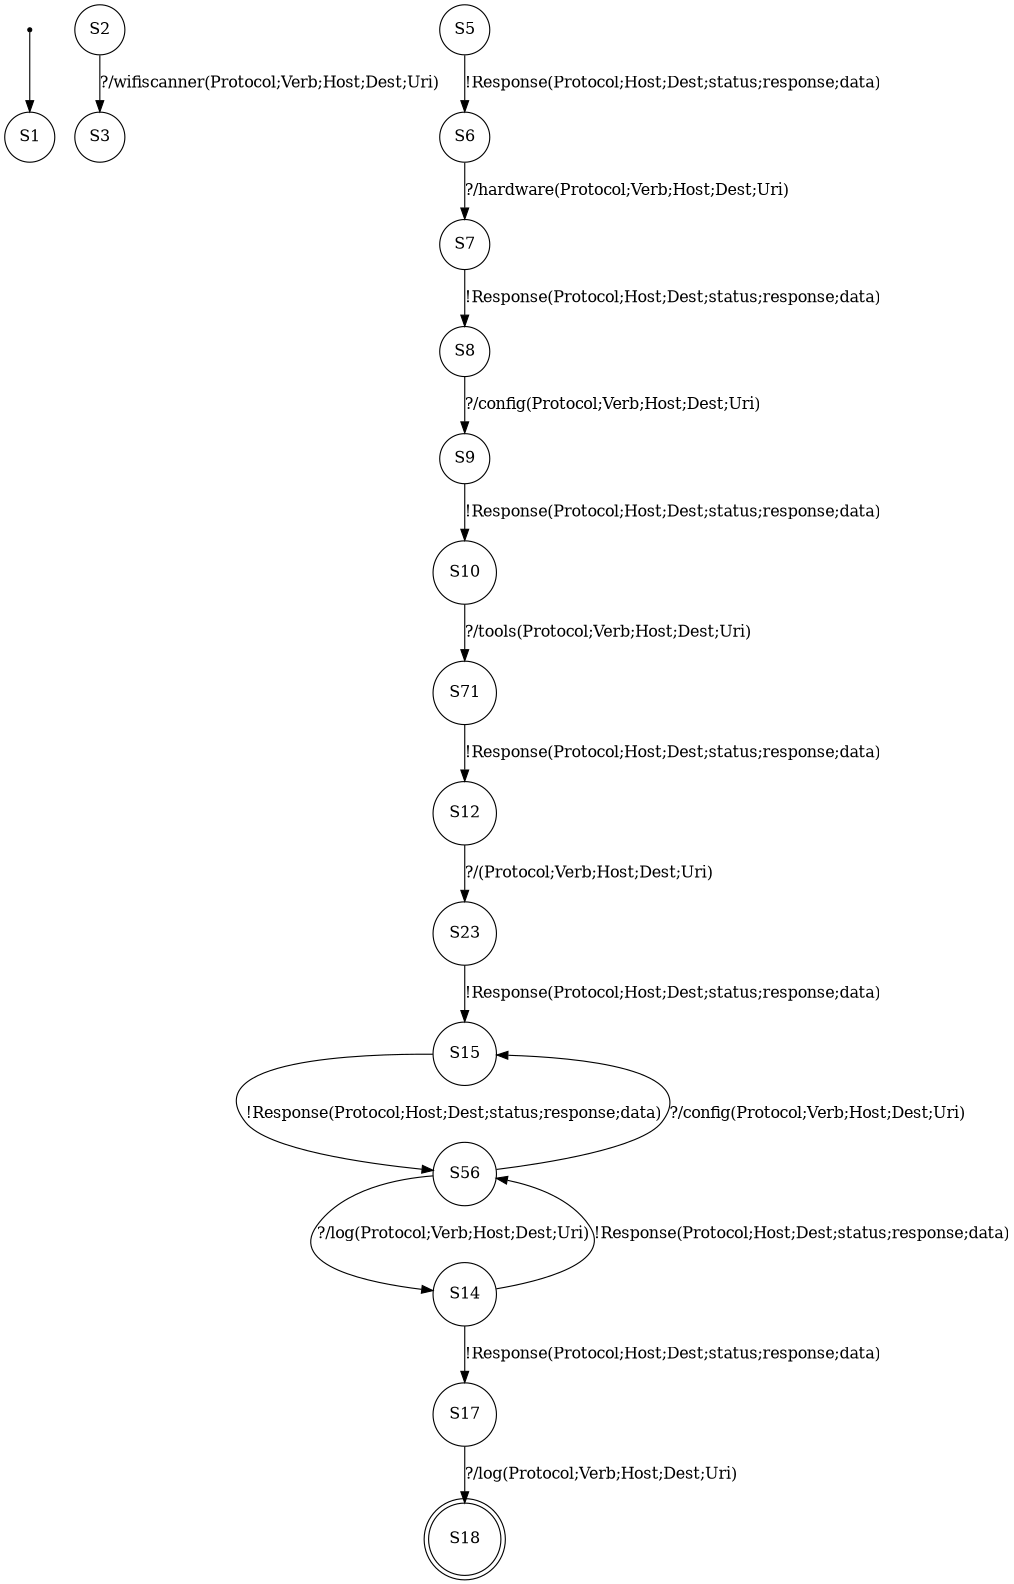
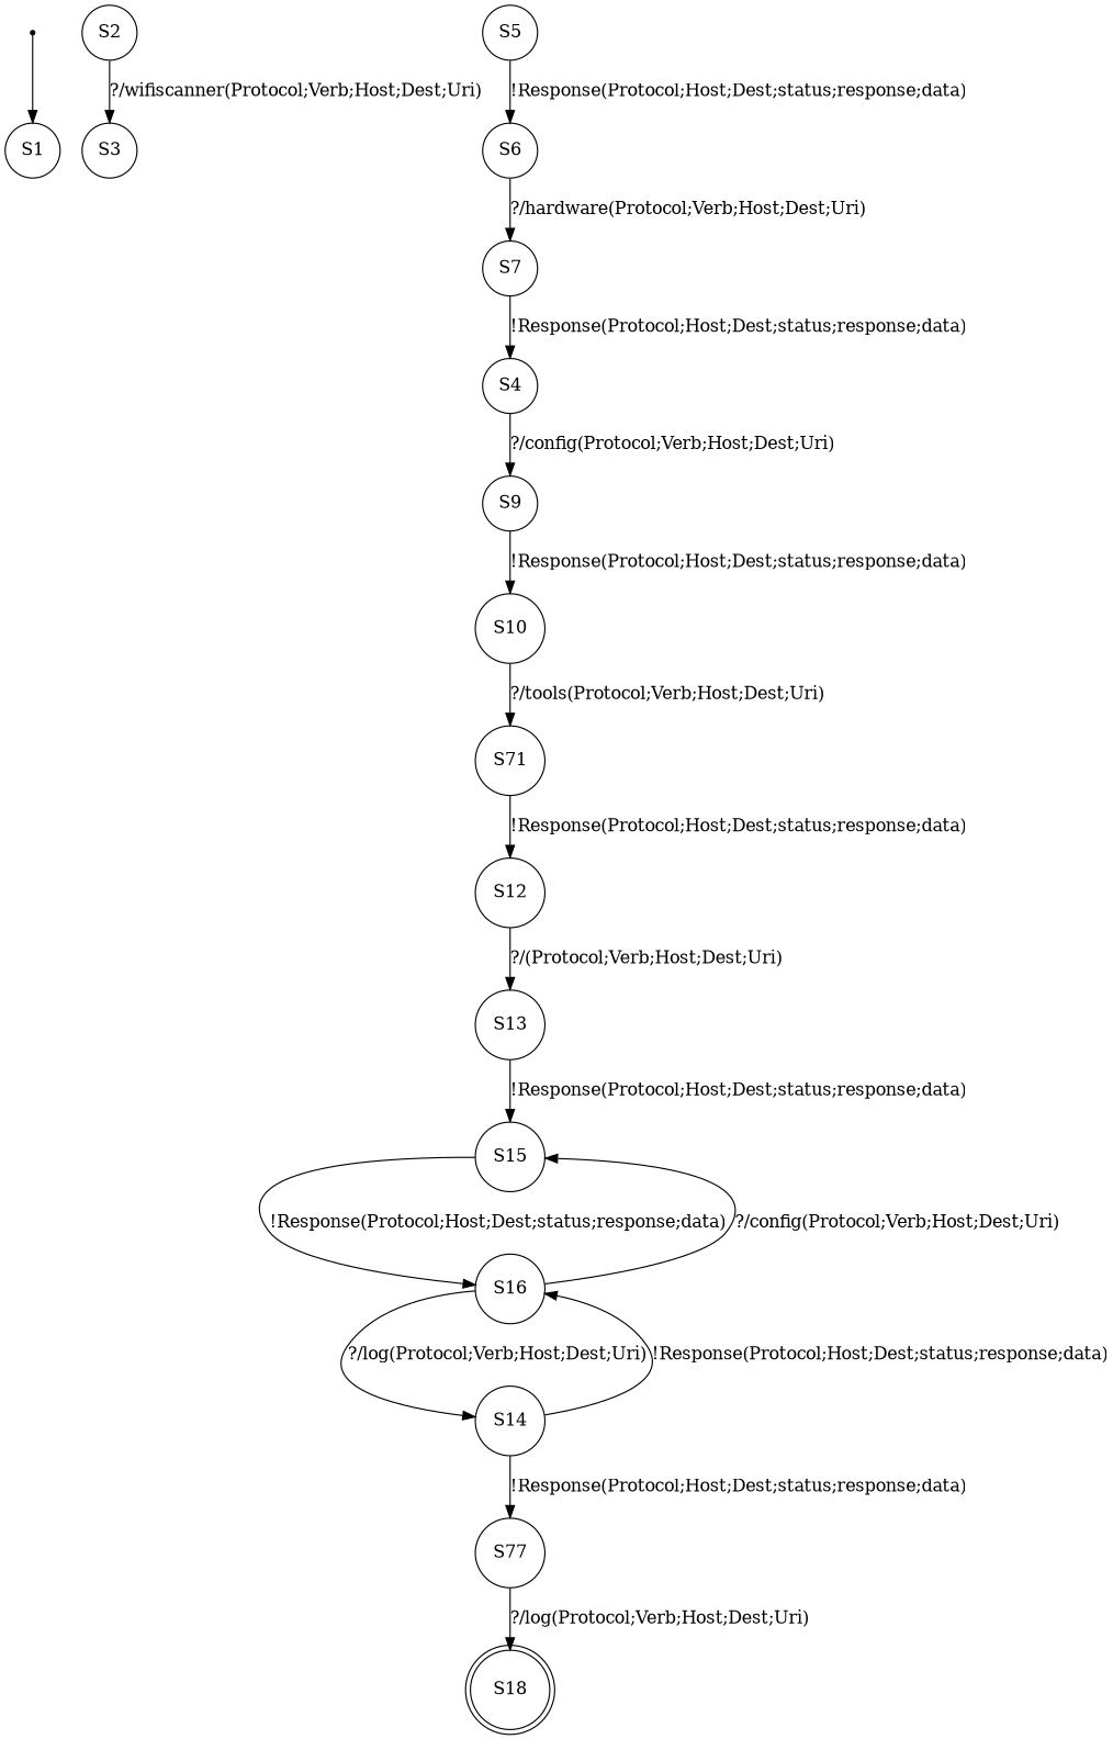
  digraph {
    node [shape=circle]
    S00 [shape=point]
    n2 [label=S1]
    n3 [label=S2]
    n4 [label=S3]
    n5 [label=S5]
    n6 [label=S6]
    n7 [label=S7]
-   n8 [label=S8]
+   n8 [label=S4]
    n9 [label=S9]
    n10 [label=S10]
    n11 [label=S71]
    n12 [label=S12]
-   n13 [label=S23]
+   n13 [label=S13]
    n14 [label=S15]
-   n15 [label=S56]
+   n15 [label=S16]
    n16 [label=S14]
-   n17 [label=S17]
+   n17 [label=S77]
    n18 [label=S18 shape=doublecircle]
    S00 -> n2
    n3 -> n4 [label="?/wifiscanner(Protocol;Verb;Host;Dest;Uri)"]
    n5 -> n6 [label="!Response(Protocol;Host;Dest;status;response;data)"]
    n6 -> n7 [label="?/hardware(Protocol;Verb;Host;Dest;Uri)"]
    n7 -> n8 [label="!Response(Protocol;Host;Dest;status;response;data)"]
    n8 -> n9 [label="?/config(Protocol;Verb;Host;Dest;Uri)"]
    n9 -> n10 [label="!Response(Protocol;Host;Dest;status;response;data)"]
    n10 -> n11 [label="?/tools(Protocol;Verb;Host;Dest;Uri)"]
    n11 -> n12 [label="!Response(Protocol;Host;Dest;status;response;data)"]
    n12 -> n13 [label="?/(Protocol;Verb;Host;Dest;Uri)"]
    n13 -> n14 [label="!Response(Protocol;Host;Dest;status;response;data)"]
    n14 -> n15 [label="!Response(Protocol;Host;Dest;status;response;data)"]
    n15 -> n14 [label="?/config(Protocol;Verb;Host;Dest;Uri)"]
    n15 -> n16 [label="?/log(Protocol;Verb;Host;Dest;Uri)"]
    n16 -> n15 [label="!Response(Protocol;Host;Dest;status;response;data)"]
    n16 -> n17 [label="!Response(Protocol;Host;Dest;status;response;data)"]
    n17 -> n18 [label="?/log(Protocol;Verb;Host;Dest;Uri)"]
  }
